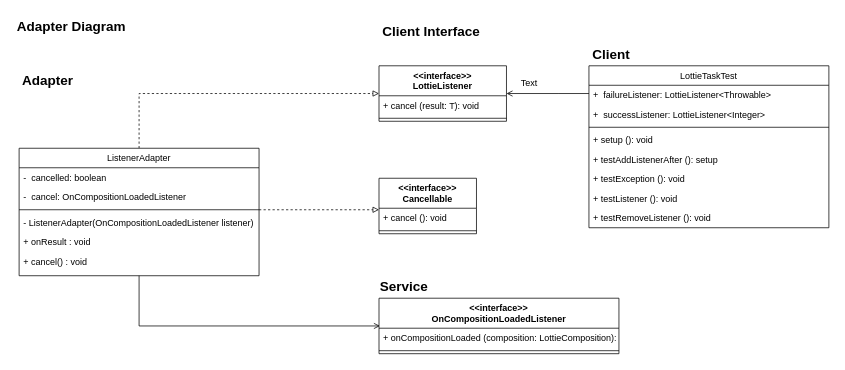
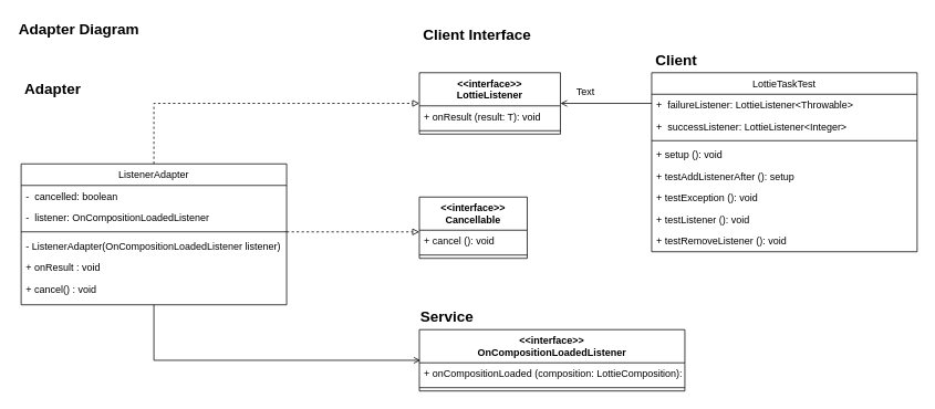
  <mxCell id="0" />
  <mxCell id="1" parent="0" />
  <mxCell id="2" style="edgeStyle=orthogonalEdgeStyle;rounded=0;orthogonalLoop=1;jettySize=auto;html=1;entryX=0;entryY=0.5;entryDx=0;entryDy=0;dashed=1;endArrow=block;endFill=0;" parent="1" source="4" target="15" edge="1"><mxGeometry relative="1" as="geometry"><Array as="points"><mxPoint x="185" y="124" /></Array></mxGeometry></mxCell>
  <mxCell id="3" style="edgeStyle=orthogonalEdgeStyle;rounded=0;orthogonalLoop=1;jettySize=auto;html=1;entryX=0.004;entryY=-0.115;entryDx=0;entryDy=0;entryPerimeter=0;endArrow=open;endFill=0;" parent="1" source="4" target="13" edge="1"><mxGeometry relative="1" as="geometry" /></mxCell>
  <mxCell id="4" value="ListenerAdapter" style="swimlane;fontStyle=0;align=center;verticalAlign=top;childLayout=stackLayout;horizontal=1;startSize=26;horizontalStack=0;resizeParent=1;resizeLast=0;collapsible=1;marginBottom=0;rounded=0;shadow=0;strokeWidth=1;" parent="1" vertex="1"><mxGeometry x="25" y="197" width="320" height="170" as="geometry"><mxRectangle x="550" y="140" width="160" height="26" as="alternateBounds" /></mxGeometry></mxCell>
  <mxCell id="5" value="-  cancelled: boolean" style="text;align=left;verticalAlign=top;spacingLeft=4;spacingRight=4;overflow=hidden;rotatable=0;points=[[0,0.5],[1,0.5]];portConstraint=eastwest;" parent="4" vertex="1"><mxGeometry y="26" width="320" height="26" as="geometry" /></mxCell>
- <mxCell id="6" value="-  cancel: OnCompositionLoadedListener" style="text;align=left;verticalAlign=top;spacingLeft=4;spacingRight=4;overflow=hidden;rotatable=0;points=[[0,0.5],[1,0.5]];portConstraint=eastwest;rounded=0;shadow=0;html=0;" parent="4" vertex="1"><mxGeometry y="52" width="320" height="26" as="geometry" /></mxCell>
+ <mxCell id="6" value="-  listener: OnCompositionLoadedListener" style="text;align=left;verticalAlign=top;spacingLeft=4;spacingRight=4;overflow=hidden;rotatable=0;points=[[0,0.5],[1,0.5]];portConstraint=eastwest;rounded=0;shadow=0;html=0;" parent="4" vertex="1"><mxGeometry y="52" width="320" height="26" as="geometry" /></mxCell>
  <mxCell id="7" value="" style="line;html=1;strokeWidth=1;align=left;verticalAlign=middle;spacingTop=-1;spacingLeft=3;spacingRight=3;rotatable=0;labelPosition=right;points=[];portConstraint=eastwest;" parent="4" vertex="1"><mxGeometry y="78" width="320" height="8" as="geometry" /></mxCell>
  <mxCell id="8" value="- ListenerAdapter(OnCompositionLoadedListener listener)" style="text;align=left;verticalAlign=top;spacingLeft=4;spacingRight=4;overflow=hidden;rotatable=0;points=[[0,0.5],[1,0.5]];portConstraint=eastwest;rounded=0;shadow=0;html=0;" parent="4" vertex="1"><mxGeometry y="86" width="320" height="26" as="geometry" /></mxCell>
  <mxCell id="9" value="+ onResult : void" style="text;align=left;verticalAlign=top;spacingLeft=4;spacingRight=4;overflow=hidden;rotatable=0;points=[[0,0.5],[1,0.5]];portConstraint=eastwest;" parent="4" vertex="1"><mxGeometry y="112" width="320" height="26" as="geometry" /></mxCell>
  <mxCell id="10" value="+ cancel() : void" style="text;align=left;verticalAlign=top;spacingLeft=4;spacingRight=4;overflow=hidden;rotatable=0;points=[[0,0.5],[1,0.5]];portConstraint=eastwest;" parent="4" vertex="1"><mxGeometry y="138" width="320" height="26" as="geometry" /></mxCell>
  <mxCell id="11" value="Adapter Diagram" style="text;html=1;strokeColor=none;fillColor=none;align=center;verticalAlign=middle;whiteSpace=wrap;rounded=0;fontSize=18;fontStyle=1" parent="1" vertex="1"><mxGeometry x="20" y="20" width="150" height="30" as="geometry" /></mxCell>
  <mxCell id="12" value="&lt;&lt;interface&gt;&gt;&#10;OnCompositionLoadedListener" style="swimlane;fontStyle=1;align=center;verticalAlign=top;childLayout=stackLayout;horizontal=1;startSize=40;horizontalStack=0;resizeParent=1;resizeLast=0;collapsible=1;marginBottom=0;rounded=0;shadow=0;strokeWidth=1;" parent="1" vertex="1"><mxGeometry x="505" y="397" width="320" height="74" as="geometry"><mxRectangle x="550" y="140" width="160" height="26" as="alternateBounds" /></mxGeometry></mxCell>
  <mxCell id="13" value="+ onCompositionLoaded (composition: LottieComposition): void" style="text;align=left;verticalAlign=top;spacingLeft=4;spacingRight=4;overflow=hidden;rotatable=0;points=[[0,0.5],[1,0.5]];portConstraint=eastwest;" parent="12" vertex="1"><mxGeometry y="40" width="320" height="26" as="geometry" /></mxCell>
  <mxCell id="14" value="" style="line;html=1;strokeWidth=1;align=left;verticalAlign=middle;spacingTop=-1;spacingLeft=3;spacingRight=3;rotatable=0;labelPosition=right;points=[];portConstraint=eastwest;" parent="12" vertex="1"><mxGeometry y="66" width="320" height="8" as="geometry" /></mxCell>
  <mxCell id="15" value="&lt;&lt;interface&gt;&gt;&#10;LottieListener" style="swimlane;fontStyle=1;align=center;verticalAlign=top;childLayout=stackLayout;horizontal=1;startSize=40;horizontalStack=0;resizeParent=1;resizeLast=0;collapsible=1;marginBottom=0;rounded=0;shadow=0;strokeWidth=1;" parent="1" vertex="1"><mxGeometry x="505" y="87" width="170" height="74" as="geometry"><mxRectangle x="550" y="140" width="160" height="26" as="alternateBounds" /></mxGeometry></mxCell>
- <mxCell id="16" value="+ cancel (result: T): void" style="text;align=left;verticalAlign=top;spacingLeft=4;spacingRight=4;overflow=hidden;rotatable=0;points=[[0,0.5],[1,0.5]];portConstraint=eastwest;" parent="15" vertex="1"><mxGeometry y="40" width="170" height="26" as="geometry" /></mxCell>
+ <mxCell id="16" value="+ onResult (result: T): void" style="text;align=left;verticalAlign=top;spacingLeft=4;spacingRight=4;overflow=hidden;rotatable=0;points=[[0,0.5],[1,0.5]];portConstraint=eastwest;" parent="15" vertex="1"><mxGeometry y="40" width="170" height="26" as="geometry" /></mxCell>
  <mxCell id="17" value="" style="line;html=1;strokeWidth=1;align=left;verticalAlign=middle;spacingTop=-1;spacingLeft=3;spacingRight=3;rotatable=0;labelPosition=right;points=[];portConstraint=eastwest;" parent="15" vertex="1"><mxGeometry y="66" width="170" height="8" as="geometry" /></mxCell>
  <mxCell id="18" value="&lt;&lt;interface&gt;&gt;&#10;Cancellable" style="swimlane;fontStyle=1;align=center;verticalAlign=top;childLayout=stackLayout;horizontal=1;startSize=40;horizontalStack=0;resizeParent=1;resizeLast=0;collapsible=1;marginBottom=0;rounded=0;shadow=0;strokeWidth=1;" parent="1" vertex="1"><mxGeometry x="505" y="237" width="130" height="74" as="geometry"><mxRectangle x="550" y="140" width="160" height="26" as="alternateBounds" /></mxGeometry></mxCell>
  <mxCell id="19" value="+ cancel (): void" style="text;align=left;verticalAlign=top;spacingLeft=4;spacingRight=4;overflow=hidden;rotatable=0;points=[[0,0.5],[1,0.5]];portConstraint=eastwest;" parent="18" vertex="1"><mxGeometry y="40" width="130" height="26" as="geometry" /></mxCell>
  <mxCell id="20" value="" style="line;html=1;strokeWidth=1;align=left;verticalAlign=middle;spacingTop=-1;spacingLeft=3;spacingRight=3;rotatable=0;labelPosition=right;points=[];portConstraint=eastwest;" parent="18" vertex="1"><mxGeometry y="66" width="130" height="8" as="geometry" /></mxCell>
  <mxCell id="21" value="Adapter" style="text;html=1;strokeColor=none;fillColor=none;align=center;verticalAlign=middle;whiteSpace=wrap;rounded=0;fontSize=18;fontStyle=1" vertex="1" parent="1"><mxGeometry x="25" y="92" width="77" height="30" as="geometry" /></mxCell>
  <mxCell id="22" value="Service" style="text;html=1;strokeColor=none;fillColor=none;align=center;verticalAlign=middle;whiteSpace=wrap;rounded=0;fontSize=18;fontStyle=1" vertex="1" parent="1"><mxGeometry x="505" y="367" width="67" height="30" as="geometry" /></mxCell>
  <mxCell id="23" value="LottieTaskTest" style="swimlane;fontStyle=0;align=center;verticalAlign=top;childLayout=stackLayout;horizontal=1;startSize=26;horizontalStack=0;resizeParent=1;resizeLast=0;collapsible=1;marginBottom=0;rounded=0;shadow=0;strokeWidth=1;" vertex="1" parent="1"><mxGeometry x="785" y="87" width="320" height="216" as="geometry"><mxRectangle x="550" y="140" width="160" height="26" as="alternateBounds" /></mxGeometry></mxCell>
  <mxCell id="24" value="+  failureListener: LottieListener&lt;Throwable&gt;" style="text;align=left;verticalAlign=top;spacingLeft=4;spacingRight=4;overflow=hidden;rotatable=0;points=[[0,0.5],[1,0.5]];portConstraint=eastwest;" vertex="1" parent="23"><mxGeometry y="26" width="320" height="26" as="geometry" /></mxCell>
  <mxCell id="25" value="+  successListener: LottieListener&lt;Integer&gt;" style="text;align=left;verticalAlign=top;spacingLeft=4;spacingRight=4;overflow=hidden;rotatable=0;points=[[0,0.5],[1,0.5]];portConstraint=eastwest;rounded=0;shadow=0;html=0;" vertex="1" parent="23"><mxGeometry y="52" width="320" height="26" as="geometry" /></mxCell>
  <mxCell id="26" value="" style="line;html=1;strokeWidth=1;align=left;verticalAlign=middle;spacingTop=-1;spacingLeft=3;spacingRight=3;rotatable=0;labelPosition=right;points=[];portConstraint=eastwest;" vertex="1" parent="23"><mxGeometry y="78" width="320" height="8" as="geometry" /></mxCell>
  <mxCell id="27" value="+ setup (): void" style="text;align=left;verticalAlign=top;spacingLeft=4;spacingRight=4;overflow=hidden;rotatable=0;points=[[0,0.5],[1,0.5]];portConstraint=eastwest;rounded=0;shadow=0;html=0;" vertex="1" parent="23"><mxGeometry y="86" width="320" height="26" as="geometry" /></mxCell>
  <mxCell id="28" value="+ testAddListenerAfter (): setup" style="text;align=left;verticalAlign=top;spacingLeft=4;spacingRight=4;overflow=hidden;rotatable=0;points=[[0,0.5],[1,0.5]];portConstraint=eastwest;" vertex="1" parent="23"><mxGeometry y="112" width="320" height="26" as="geometry" /></mxCell>
  <mxCell id="29" value="+ testException (): void" style="text;align=left;verticalAlign=top;spacingLeft=4;spacingRight=4;overflow=hidden;rotatable=0;points=[[0,0.5],[1,0.5]];portConstraint=eastwest;" vertex="1" parent="23"><mxGeometry y="138" width="320" height="26" as="geometry" /></mxCell>
  <mxCell id="30" value="+ testListener (): void" style="text;align=left;verticalAlign=top;spacingLeft=4;spacingRight=4;overflow=hidden;rotatable=0;points=[[0,0.5],[1,0.5]];portConstraint=eastwest;" vertex="1" parent="23"><mxGeometry y="164" width="320" height="26" as="geometry" /></mxCell>
  <mxCell id="31" value="+ testRemoveListener (): void" style="text;align=left;verticalAlign=top;spacingLeft=4;spacingRight=4;overflow=hidden;rotatable=0;points=[[0,0.5],[1,0.5]];portConstraint=eastwest;" vertex="1" parent="23"><mxGeometry y="190" width="320" height="26" as="geometry" /></mxCell>
  <mxCell id="32" style="edgeStyle=orthogonalEdgeStyle;rounded=0;orthogonalLoop=1;jettySize=auto;html=1;entryX=0;entryY=0.078;entryDx=0;entryDy=0;entryPerimeter=0;dashed=1;endArrow=block;endFill=0;" edge="1" parent="1" source="7" target="19"><mxGeometry relative="1" as="geometry" /></mxCell>
  <mxCell id="33" value="Client Interface" style="text;html=1;strokeColor=none;fillColor=none;align=center;verticalAlign=middle;whiteSpace=wrap;rounded=0;fontSize=18;fontStyle=1" vertex="1" parent="1"><mxGeometry x="505" y="27" width="140" height="30" as="geometry" /></mxCell>
  <mxCell id="34" style="edgeStyle=orthogonalEdgeStyle;rounded=0;orthogonalLoop=1;jettySize=auto;html=1;entryX=1;entryY=0.5;entryDx=0;entryDy=0;endArrow=open;endFill=0;" edge="1" parent="1" source="24" target="15"><mxGeometry relative="1" as="geometry"><Array as="points"><mxPoint x="745" y="124" /><mxPoint x="745" y="124" /></Array></mxGeometry></mxCell>
  <mxCell id="35" value="Text" style="text;html=1;align=center;verticalAlign=middle;resizable=0;points=[];autosize=1;strokeColor=none;fillColor=none;" vertex="1" parent="1"><mxGeometry x="685" y="101" width="40" height="20" as="geometry" /></mxCell>
  <mxCell id="36" value="Client" style="text;html=1;strokeColor=none;fillColor=none;align=center;verticalAlign=middle;whiteSpace=wrap;rounded=0;fontSize=18;fontStyle=1" vertex="1" parent="1"><mxGeometry x="785" y="57" width="60" height="30" as="geometry" /></mxCell>
